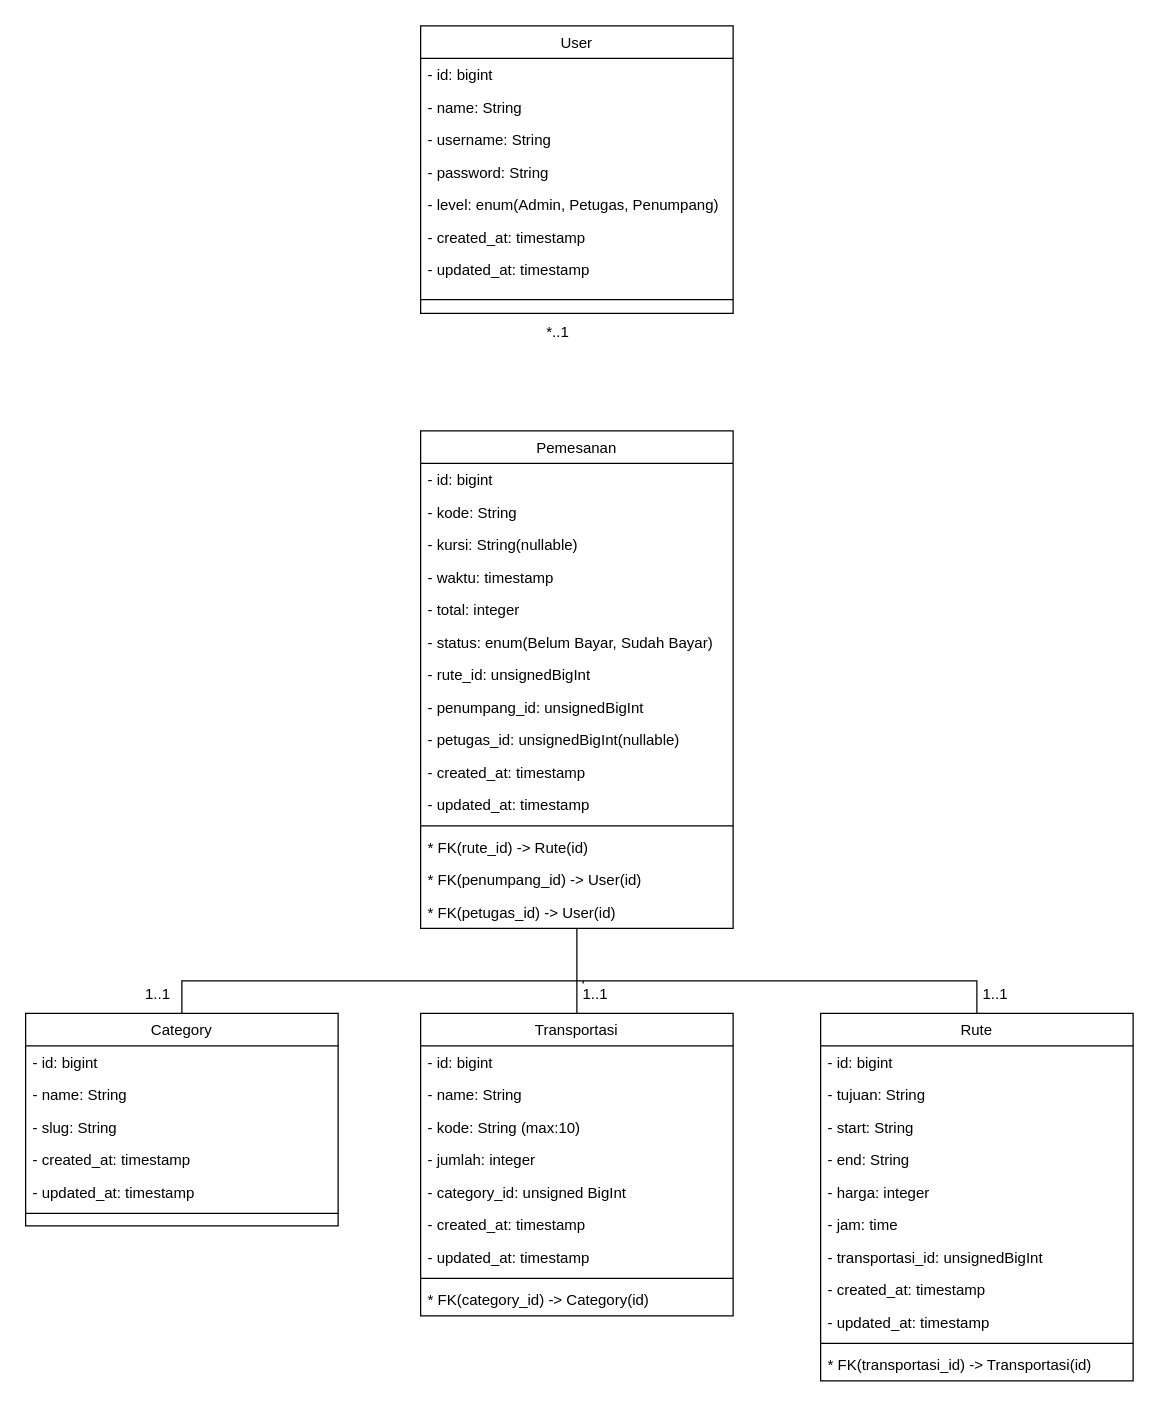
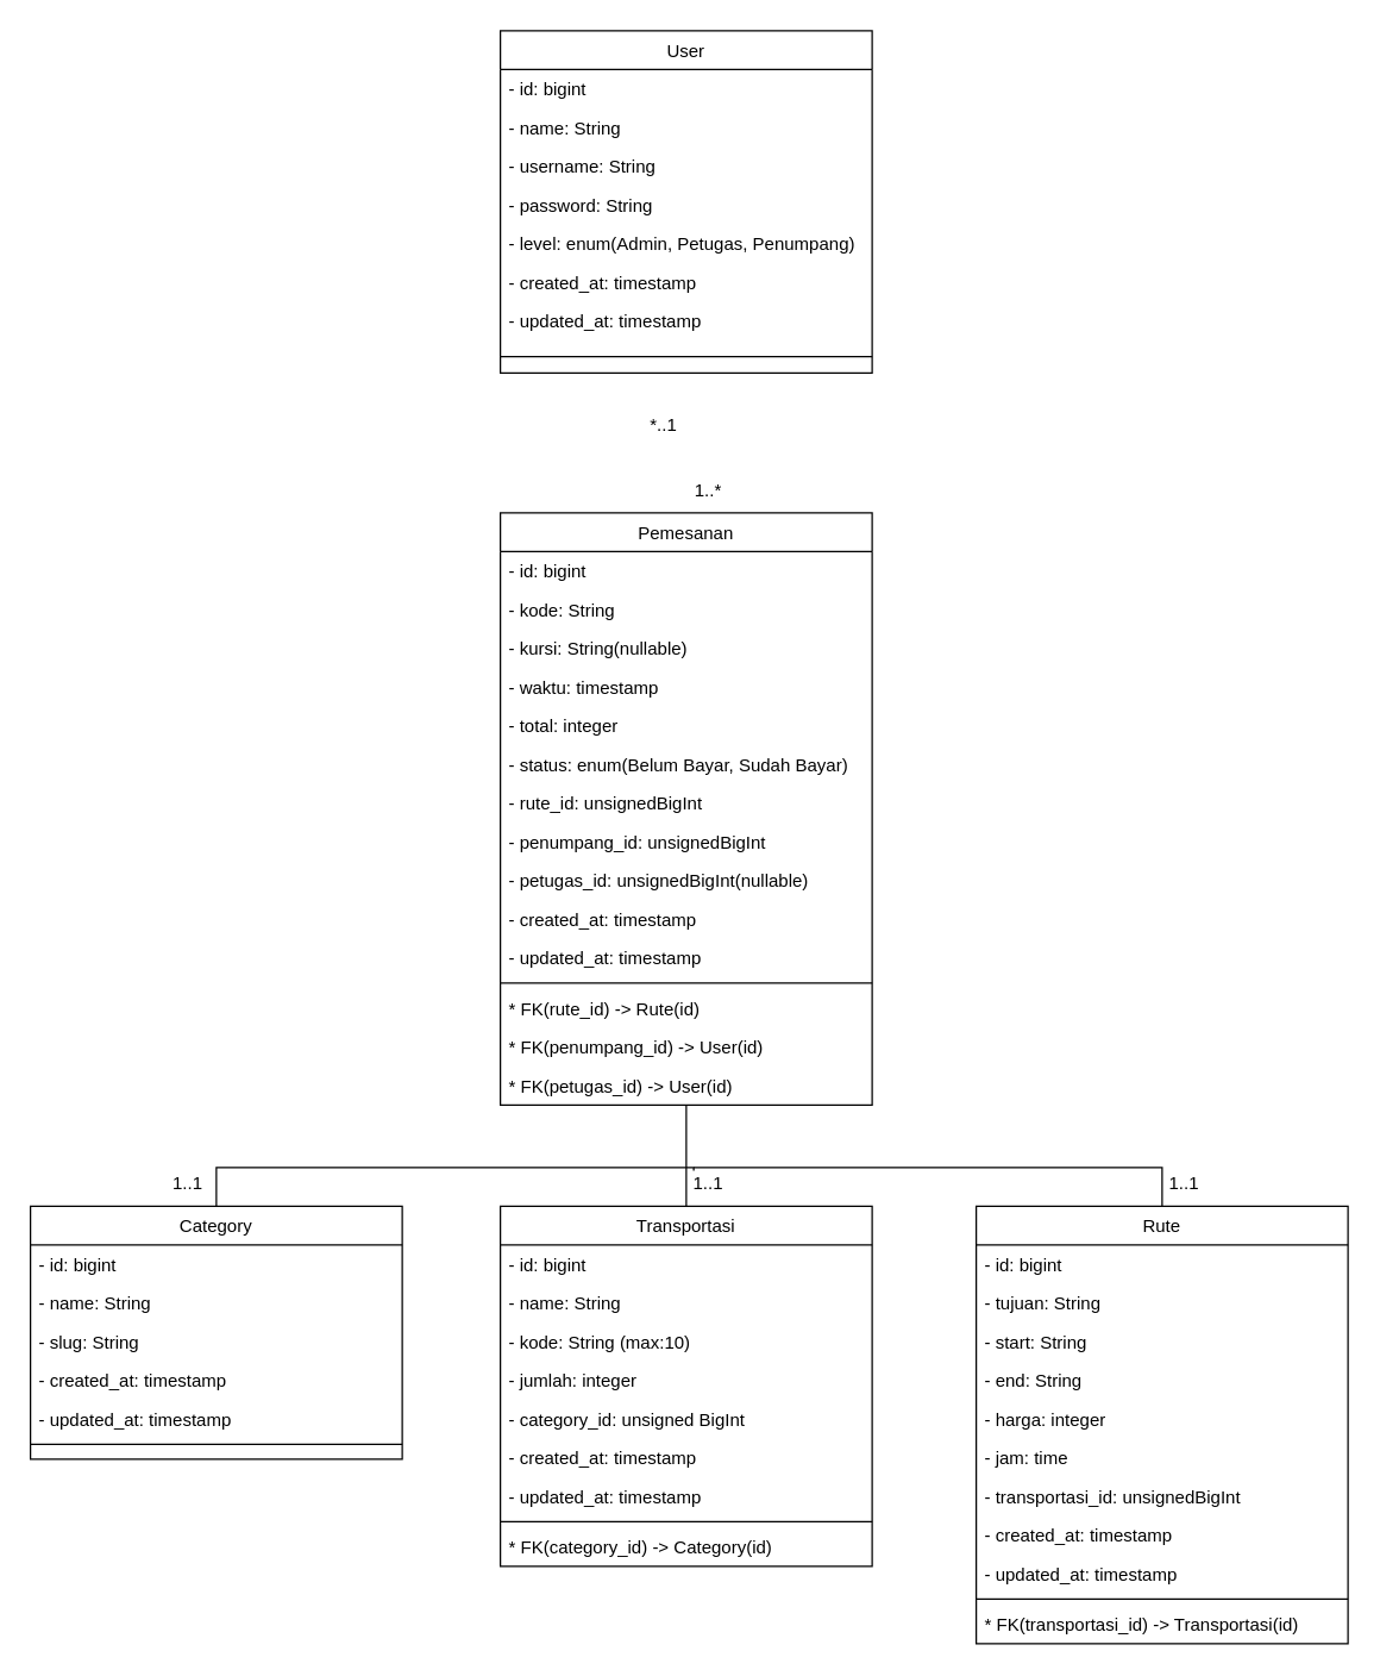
  <mxCell id="0" />
  <mxCell id="1" parent="0" />
  <mxCell id="2" value="User" style="swimlane;fontStyle=0;align=center;verticalAlign=top;childLayout=stackLayout;horizontal=1;startSize=26;horizontalStack=0;resizeParent=1;resizeLast=0;collapsible=1;marginBottom=0;rounded=0;shadow=0;strokeWidth=1;" parent="1" vertex="1"><mxGeometry x="336" y="20" width="250" height="230" as="geometry"><mxRectangle x="230" y="140" width="160" height="26" as="alternateBounds" /></mxGeometry></mxCell>
  <mxCell id="3" value="- id: bigint" style="text;align=left;verticalAlign=top;spacingLeft=4;spacingRight=4;overflow=hidden;rotatable=0;points=[[0,0.5],[1,0.5]];portConstraint=eastwest;" parent="2" vertex="1"><mxGeometry y="26" width="250" height="26" as="geometry" /></mxCell>
  <mxCell id="4" value="- name: String" style="text;align=left;verticalAlign=top;spacingLeft=4;spacingRight=4;overflow=hidden;rotatable=0;points=[[0,0.5],[1,0.5]];portConstraint=eastwest;" vertex="1" parent="2"><mxGeometry y="52" width="250" height="26" as="geometry" /></mxCell>
  <mxCell id="5" value="- username: String" style="text;align=left;verticalAlign=top;spacingLeft=4;spacingRight=4;overflow=hidden;rotatable=0;points=[[0,0.5],[1,0.5]];portConstraint=eastwest;" vertex="1" parent="2"><mxGeometry y="78" width="250" height="26" as="geometry" /></mxCell>
  <mxCell id="6" value="- password: String" style="text;align=left;verticalAlign=top;spacingLeft=4;spacingRight=4;overflow=hidden;rotatable=0;points=[[0,0.5],[1,0.5]];portConstraint=eastwest;" vertex="1" parent="2"><mxGeometry y="104" width="250" height="26" as="geometry" /></mxCell>
  <mxCell id="7" value="- level: enum(Admin, Petugas, Penumpang)" style="text;align=left;verticalAlign=top;spacingLeft=4;spacingRight=4;overflow=hidden;rotatable=0;points=[[0,0.5],[1,0.5]];portConstraint=eastwest;" vertex="1" parent="2"><mxGeometry y="130" width="250" height="26" as="geometry" /></mxCell>
  <mxCell id="8" value="- created_at: timestamp" style="text;align=left;verticalAlign=top;spacingLeft=4;spacingRight=4;overflow=hidden;rotatable=0;points=[[0,0.5],[1,0.5]];portConstraint=eastwest;" vertex="1" parent="2"><mxGeometry y="156" width="250" height="26" as="geometry" /></mxCell>
  <mxCell id="9" value="- updated_at: timestamp" style="text;align=left;verticalAlign=top;spacingLeft=4;spacingRight=4;overflow=hidden;rotatable=0;points=[[0,0.5],[1,0.5]];portConstraint=eastwest;" vertex="1" parent="2"><mxGeometry y="182" width="250" height="26" as="geometry" /></mxCell>
  <mxCell id="10" value="" style="line;html=1;strokeWidth=1;align=left;verticalAlign=middle;spacingTop=-1;spacingLeft=3;spacingRight=3;rotatable=0;labelPosition=right;points=[];portConstraint=eastwest;" parent="2" vertex="1"><mxGeometry y="208" width="250" height="22" as="geometry" /></mxCell>
  <mxCell id="11" value="Category" style="swimlane;fontStyle=0;align=center;verticalAlign=top;childLayout=stackLayout;horizontal=1;startSize=26;horizontalStack=0;resizeParent=1;resizeLast=0;collapsible=1;marginBottom=0;rounded=0;shadow=0;strokeWidth=1;" vertex="1" parent="1"><mxGeometry x="20" y="810" width="250" height="170" as="geometry"><mxRectangle x="230" y="140" width="160" height="26" as="alternateBounds" /></mxGeometry></mxCell>
  <mxCell id="12" value="- id: bigint" style="text;align=left;verticalAlign=top;spacingLeft=4;spacingRight=4;overflow=hidden;rotatable=0;points=[[0,0.5],[1,0.5]];portConstraint=eastwest;" vertex="1" parent="11"><mxGeometry y="26" width="250" height="26" as="geometry" /></mxCell>
  <mxCell id="13" value="- name: String" style="text;align=left;verticalAlign=top;spacingLeft=4;spacingRight=4;overflow=hidden;rotatable=0;points=[[0,0.5],[1,0.5]];portConstraint=eastwest;" vertex="1" parent="11"><mxGeometry y="52" width="250" height="26" as="geometry" /></mxCell>
  <mxCell id="14" value="- slug: String" style="text;align=left;verticalAlign=top;spacingLeft=4;spacingRight=4;overflow=hidden;rotatable=0;points=[[0,0.5],[1,0.5]];portConstraint=eastwest;" vertex="1" parent="11"><mxGeometry y="78" width="250" height="26" as="geometry" /></mxCell>
  <mxCell id="15" value="- created_at: timestamp" style="text;align=left;verticalAlign=top;spacingLeft=4;spacingRight=4;overflow=hidden;rotatable=0;points=[[0,0.5],[1,0.5]];portConstraint=eastwest;" vertex="1" parent="11"><mxGeometry y="104" width="250" height="26" as="geometry" /></mxCell>
  <mxCell id="16" value="- updated_at: timestamp" style="text;align=left;verticalAlign=top;spacingLeft=4;spacingRight=4;overflow=hidden;rotatable=0;points=[[0,0.5],[1,0.5]];portConstraint=eastwest;" vertex="1" parent="11"><mxGeometry y="130" width="250" height="26" as="geometry" /></mxCell>
  <mxCell id="17" value="" style="line;html=1;strokeWidth=1;align=left;verticalAlign=middle;spacingTop=-1;spacingLeft=3;spacingRight=3;rotatable=0;labelPosition=right;points=[];portConstraint=eastwest;" vertex="1" parent="11"><mxGeometry y="156" width="250" height="8" as="geometry" /></mxCell>
  <mxCell id="18" value="Transportasi" style="swimlane;fontStyle=0;align=center;verticalAlign=top;childLayout=stackLayout;horizontal=1;startSize=26;horizontalStack=0;resizeParent=1;resizeLast=0;collapsible=1;marginBottom=0;rounded=0;shadow=0;strokeWidth=1;" vertex="1" parent="1"><mxGeometry x="336" y="810" width="250" height="242" as="geometry"><mxRectangle x="230" y="140" width="160" height="26" as="alternateBounds" /></mxGeometry></mxCell>
  <mxCell id="19" value="- id: bigint" style="text;align=left;verticalAlign=top;spacingLeft=4;spacingRight=4;overflow=hidden;rotatable=0;points=[[0,0.5],[1,0.5]];portConstraint=eastwest;" vertex="1" parent="18"><mxGeometry y="26" width="250" height="26" as="geometry" /></mxCell>
  <mxCell id="20" value="- name: String" style="text;align=left;verticalAlign=top;spacingLeft=4;spacingRight=4;overflow=hidden;rotatable=0;points=[[0,0.5],[1,0.5]];portConstraint=eastwest;" vertex="1" parent="18"><mxGeometry y="52" width="250" height="26" as="geometry" /></mxCell>
  <mxCell id="21" value="- kode: String (max:10)" style="text;align=left;verticalAlign=top;spacingLeft=4;spacingRight=4;overflow=hidden;rotatable=0;points=[[0,0.5],[1,0.5]];portConstraint=eastwest;" vertex="1" parent="18"><mxGeometry y="78" width="250" height="26" as="geometry" /></mxCell>
  <mxCell id="22" value="- jumlah: integer" style="text;align=left;verticalAlign=top;spacingLeft=4;spacingRight=4;overflow=hidden;rotatable=0;points=[[0,0.5],[1,0.5]];portConstraint=eastwest;" vertex="1" parent="18"><mxGeometry y="104" width="250" height="26" as="geometry" /></mxCell>
  <mxCell id="23" value="- category_id: unsigned BigInt" style="text;align=left;verticalAlign=top;spacingLeft=4;spacingRight=4;overflow=hidden;rotatable=0;points=[[0,0.5],[1,0.5]];portConstraint=eastwest;" vertex="1" parent="18"><mxGeometry y="130" width="250" height="26" as="geometry" /></mxCell>
  <mxCell id="24" value="- created_at: timestamp" style="text;align=left;verticalAlign=top;spacingLeft=4;spacingRight=4;overflow=hidden;rotatable=0;points=[[0,0.5],[1,0.5]];portConstraint=eastwest;" vertex="1" parent="18"><mxGeometry y="156" width="250" height="26" as="geometry" /></mxCell>
  <mxCell id="25" value="- updated_at: timestamp" style="text;align=left;verticalAlign=top;spacingLeft=4;spacingRight=4;overflow=hidden;rotatable=0;points=[[0,0.5],[1,0.5]];portConstraint=eastwest;" vertex="1" parent="18"><mxGeometry y="182" width="250" height="26" as="geometry" /></mxCell>
  <mxCell id="26" value="" style="line;html=1;strokeWidth=1;align=left;verticalAlign=middle;spacingTop=-1;spacingLeft=3;spacingRight=3;rotatable=0;labelPosition=right;points=[];portConstraint=eastwest;" vertex="1" parent="18"><mxGeometry y="208" width="250" height="8" as="geometry" /></mxCell>
  <mxCell id="27" value="* FK(category_id) -&gt; Category(id)" style="text;align=left;verticalAlign=top;spacingLeft=4;spacingRight=4;overflow=hidden;rotatable=0;points=[[0,0.5],[1,0.5]];portConstraint=eastwest;" vertex="1" parent="18"><mxGeometry y="216" width="250" height="26" as="geometry" /></mxCell>
  <mxCell id="28" value="Rute" style="swimlane;fontStyle=0;align=center;verticalAlign=top;childLayout=stackLayout;horizontal=1;startSize=26;horizontalStack=0;resizeParent=1;resizeLast=0;collapsible=1;marginBottom=0;rounded=0;shadow=0;strokeWidth=1;" vertex="1" parent="1"><mxGeometry x="656" y="810" width="250" height="294" as="geometry"><mxRectangle x="230" y="140" width="160" height="26" as="alternateBounds" /></mxGeometry></mxCell>
  <mxCell id="29" value="- id: bigint" style="text;align=left;verticalAlign=top;spacingLeft=4;spacingRight=4;overflow=hidden;rotatable=0;points=[[0,0.5],[1,0.5]];portConstraint=eastwest;" vertex="1" parent="28"><mxGeometry y="26" width="250" height="26" as="geometry" /></mxCell>
  <mxCell id="30" value="- tujuan: String" style="text;align=left;verticalAlign=top;spacingLeft=4;spacingRight=4;overflow=hidden;rotatable=0;points=[[0,0.5],[1,0.5]];portConstraint=eastwest;" vertex="1" parent="28"><mxGeometry y="52" width="250" height="26" as="geometry" /></mxCell>
  <mxCell id="31" value="- start: String" style="text;align=left;verticalAlign=top;spacingLeft=4;spacingRight=4;overflow=hidden;rotatable=0;points=[[0,0.5],[1,0.5]];portConstraint=eastwest;" vertex="1" parent="28"><mxGeometry y="78" width="250" height="26" as="geometry" /></mxCell>
  <mxCell id="32" value="- end: String" style="text;align=left;verticalAlign=top;spacingLeft=4;spacingRight=4;overflow=hidden;rotatable=0;points=[[0,0.5],[1,0.5]];portConstraint=eastwest;" vertex="1" parent="28"><mxGeometry y="104" width="250" height="26" as="geometry" /></mxCell>
  <mxCell id="33" value="- harga: integer" style="text;align=left;verticalAlign=top;spacingLeft=4;spacingRight=4;overflow=hidden;rotatable=0;points=[[0,0.5],[1,0.5]];portConstraint=eastwest;" vertex="1" parent="28"><mxGeometry y="130" width="250" height="26" as="geometry" /></mxCell>
  <mxCell id="34" value="- jam: time" style="text;align=left;verticalAlign=top;spacingLeft=4;spacingRight=4;overflow=hidden;rotatable=0;points=[[0,0.5],[1,0.5]];portConstraint=eastwest;" vertex="1" parent="28"><mxGeometry y="156" width="250" height="26" as="geometry" /></mxCell>
  <mxCell id="35" value="- transportasi_id: unsignedBigInt" style="text;align=left;verticalAlign=top;spacingLeft=4;spacingRight=4;overflow=hidden;rotatable=0;points=[[0,0.5],[1,0.5]];portConstraint=eastwest;" vertex="1" parent="28"><mxGeometry y="182" width="250" height="26" as="geometry" /></mxCell>
  <mxCell id="36" value="- created_at: timestamp" style="text;align=left;verticalAlign=top;spacingLeft=4;spacingRight=4;overflow=hidden;rotatable=0;points=[[0,0.5],[1,0.5]];portConstraint=eastwest;" vertex="1" parent="28"><mxGeometry y="208" width="250" height="26" as="geometry" /></mxCell>
  <mxCell id="37" value="- updated_at: timestamp" style="text;align=left;verticalAlign=top;spacingLeft=4;spacingRight=4;overflow=hidden;rotatable=0;points=[[0,0.5],[1,0.5]];portConstraint=eastwest;" vertex="1" parent="28"><mxGeometry y="234" width="250" height="26" as="geometry" /></mxCell>
  <mxCell id="38" value="" style="line;html=1;strokeWidth=1;align=left;verticalAlign=middle;spacingTop=-1;spacingLeft=3;spacingRight=3;rotatable=0;labelPosition=right;points=[];portConstraint=eastwest;" vertex="1" parent="28"><mxGeometry y="260" width="250" height="8" as="geometry" /></mxCell>
  <mxCell id="39" value="* FK(transportasi_id) -&gt; Transportasi(id)" style="text;align=left;verticalAlign=top;spacingLeft=4;spacingRight=4;overflow=hidden;rotatable=0;points=[[0,0.5],[1,0.5]];portConstraint=eastwest;" vertex="1" parent="28"><mxGeometry y="268" width="250" height="26" as="geometry" /></mxCell>
  <mxCell id="40" value="Pemesanan" style="swimlane;fontStyle=0;align=center;verticalAlign=top;childLayout=stackLayout;horizontal=1;startSize=26;horizontalStack=0;resizeParent=1;resizeLast=0;collapsible=1;marginBottom=0;rounded=0;shadow=0;strokeWidth=1;" vertex="1" parent="1"><mxGeometry x="336" y="344" width="250" height="398" as="geometry"><mxRectangle x="230" y="140" width="160" height="26" as="alternateBounds" /></mxGeometry></mxCell>
  <mxCell id="41" value="- id: bigint" style="text;align=left;verticalAlign=top;spacingLeft=4;spacingRight=4;overflow=hidden;rotatable=0;points=[[0,0.5],[1,0.5]];portConstraint=eastwest;" vertex="1" parent="40"><mxGeometry y="26" width="250" height="26" as="geometry" /></mxCell>
  <mxCell id="42" value="- kode: String" style="text;align=left;verticalAlign=top;spacingLeft=4;spacingRight=4;overflow=hidden;rotatable=0;points=[[0,0.5],[1,0.5]];portConstraint=eastwest;" vertex="1" parent="40"><mxGeometry y="52" width="250" height="26" as="geometry" /></mxCell>
  <mxCell id="43" value="- kursi: String(nullable)" style="text;align=left;verticalAlign=top;spacingLeft=4;spacingRight=4;overflow=hidden;rotatable=0;points=[[0,0.5],[1,0.5]];portConstraint=eastwest;" vertex="1" parent="40"><mxGeometry y="78" width="250" height="26" as="geometry" /></mxCell>
  <mxCell id="44" value="- waktu: timestamp" style="text;align=left;verticalAlign=top;spacingLeft=4;spacingRight=4;overflow=hidden;rotatable=0;points=[[0,0.5],[1,0.5]];portConstraint=eastwest;" vertex="1" parent="40"><mxGeometry y="104" width="250" height="26" as="geometry" /></mxCell>
  <mxCell id="45" value="- total: integer" style="text;align=left;verticalAlign=top;spacingLeft=4;spacingRight=4;overflow=hidden;rotatable=0;points=[[0,0.5],[1,0.5]];portConstraint=eastwest;" vertex="1" parent="40"><mxGeometry y="130" width="250" height="26" as="geometry" /></mxCell>
  <mxCell id="46" value="- status: enum(Belum Bayar, Sudah Bayar)" style="text;align=left;verticalAlign=top;spacingLeft=4;spacingRight=4;overflow=hidden;rotatable=0;points=[[0,0.5],[1,0.5]];portConstraint=eastwest;" vertex="1" parent="40"><mxGeometry y="156" width="250" height="26" as="geometry" /></mxCell>
  <mxCell id="47" value="- rute_id: unsignedBigInt" style="text;align=left;verticalAlign=top;spacingLeft=4;spacingRight=4;overflow=hidden;rotatable=0;points=[[0,0.5],[1,0.5]];portConstraint=eastwest;" vertex="1" parent="40"><mxGeometry y="182" width="250" height="26" as="geometry" /></mxCell>
  <mxCell id="48" value="- penumpang_id: unsignedBigInt" style="text;align=left;verticalAlign=top;spacingLeft=4;spacingRight=4;overflow=hidden;rotatable=0;points=[[0,0.5],[1,0.5]];portConstraint=eastwest;" vertex="1" parent="40"><mxGeometry y="208" width="250" height="26" as="geometry" /></mxCell>
  <mxCell id="49" value="- petugas_id: unsignedBigInt(nullable)" style="text;align=left;verticalAlign=top;spacingLeft=4;spacingRight=4;overflow=hidden;rotatable=0;points=[[0,0.5],[1,0.5]];portConstraint=eastwest;" vertex="1" parent="40"><mxGeometry y="234" width="250" height="26" as="geometry" /></mxCell>
  <mxCell id="50" value="- created_at: timestamp" style="text;align=left;verticalAlign=top;spacingLeft=4;spacingRight=4;overflow=hidden;rotatable=0;points=[[0,0.5],[1,0.5]];portConstraint=eastwest;" vertex="1" parent="40"><mxGeometry y="260" width="250" height="26" as="geometry" /></mxCell>
  <mxCell id="51" value="- updated_at: timestamp" style="text;align=left;verticalAlign=top;spacingLeft=4;spacingRight=4;overflow=hidden;rotatable=0;points=[[0,0.5],[1,0.5]];portConstraint=eastwest;" vertex="1" parent="40"><mxGeometry y="286" width="250" height="26" as="geometry" /></mxCell>
  <mxCell id="52" value="" style="line;html=1;strokeWidth=1;align=left;verticalAlign=middle;spacingTop=-1;spacingLeft=3;spacingRight=3;rotatable=0;labelPosition=right;points=[];portConstraint=eastwest;" vertex="1" parent="40"><mxGeometry y="312" width="250" height="8" as="geometry" /></mxCell>
  <mxCell id="53" value="* FK(rute_id) -&gt; Rute(id)" style="text;align=left;verticalAlign=top;spacingLeft=4;spacingRight=4;overflow=hidden;rotatable=0;points=[[0,0.5],[1,0.5]];portConstraint=eastwest;" vertex="1" parent="40"><mxGeometry y="320" width="250" height="26" as="geometry" /></mxCell>
  <mxCell id="54" value="* FK(penumpang_id) -&gt; User(id)" style="text;align=left;verticalAlign=top;spacingLeft=4;spacingRight=4;overflow=hidden;rotatable=0;points=[[0,0.5],[1,0.5]];portConstraint=eastwest;" vertex="1" parent="40"><mxGeometry y="346" width="250" height="26" as="geometry" /></mxCell>
  <mxCell id="55" value="* FK(petugas_id) -&gt; User(id)" style="text;align=left;verticalAlign=top;spacingLeft=4;spacingRight=4;overflow=hidden;rotatable=0;points=[[0,0.5],[1,0.5]];portConstraint=eastwest;" vertex="1" parent="40"><mxGeometry y="372" width="250" height="26" as="geometry" /></mxCell>
- <mxCell id="56" value="*..1" style="text;html=1;align=center;verticalAlign=middle;whiteSpace=wrap;rounded=0;" vertex="1" parent="1"><mxGeometry x="416" y="250" width="60" height="30" as="geometry" /></mxCell>
+ <mxCell id="56" value="*..1" style="text;html=1;align=center;verticalAlign=middle;whiteSpace=wrap;rounded=0;" vertex="1" parent="1"><mxGeometry x="416" y="270" width="60" height="30" as="geometry" /></mxCell>
+ <mxCell id="57" value="1..*" style="text;html=1;align=center;verticalAlign=middle;whiteSpace=wrap;rounded=0;" vertex="1" parent="1"><mxGeometry x="446" y="314" width="60" height="30" as="geometry" /></mxCell>
  <mxCell id="58" value="" style="endArrow=none;html=1;rounded=0;exitX=0.5;exitY=0;exitDx=0;exitDy=0;" edge="1" parent="1" source="18" target="55"><mxGeometry width="50" height="50" relative="1" as="geometry"><mxPoint x="406" y="804" as="sourcePoint" /><mxPoint x="460" y="754" as="targetPoint" /></mxGeometry></mxCell>
  <mxCell id="59" value="" style="endArrow=none;html=1;rounded=0;edgeStyle=orthogonalEdgeStyle;entryX=0.5;entryY=0;entryDx=0;entryDy=0;" edge="1" parent="1" target="11"><mxGeometry width="50" height="50" relative="1" as="geometry"><mxPoint x="466" y="786" as="sourcePoint" /><mxPoint x="266" y="764" as="targetPoint" /><Array as="points"><mxPoint x="466" y="784" /><mxPoint x="145" y="784" /></Array></mxGeometry></mxCell>
  <mxCell id="60" value="" style="endArrow=none;html=1;rounded=0;edgeStyle=orthogonalEdgeStyle;exitX=0.5;exitY=0;exitDx=0;exitDy=0;" edge="1" parent="1" source="28"><mxGeometry width="50" height="50" relative="1" as="geometry"><mxPoint x="686" y="884" as="sourcePoint" /><mxPoint x="466" y="784" as="targetPoint" /><Array as="points"><mxPoint x="781" y="784" /></Array></mxGeometry></mxCell>
  <mxCell id="61" value="1..1" style="text;html=1;align=center;verticalAlign=middle;whiteSpace=wrap;rounded=0;" vertex="1" parent="1"><mxGeometry x="446" y="780" width="60" height="30" as="geometry" /></mxCell>
  <mxCell id="62" value="1..1" style="text;html=1;align=center;verticalAlign=middle;whiteSpace=wrap;rounded=0;" vertex="1" parent="1"><mxGeometry x="766" y="780" width="60" height="30" as="geometry" /></mxCell>
  <mxCell id="63" value="1..1" style="text;html=1;align=center;verticalAlign=middle;whiteSpace=wrap;rounded=0;" vertex="1" parent="1"><mxGeometry x="96" y="780" width="60" height="30" as="geometry" /></mxCell>
